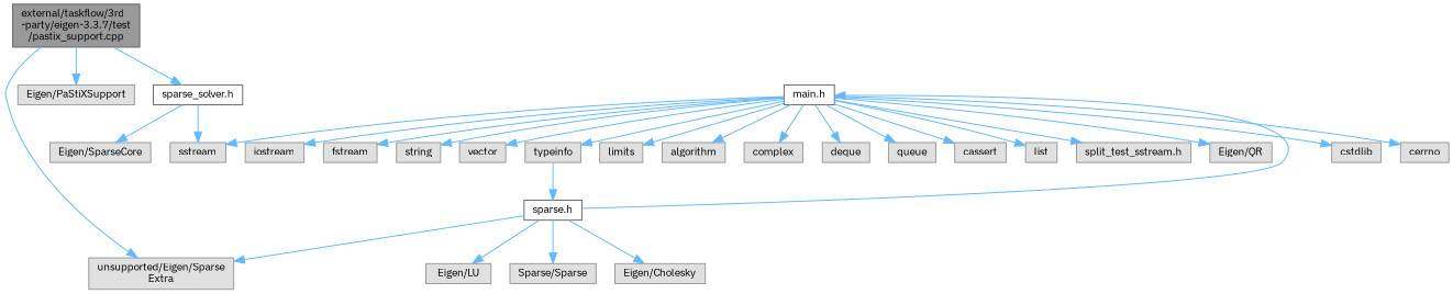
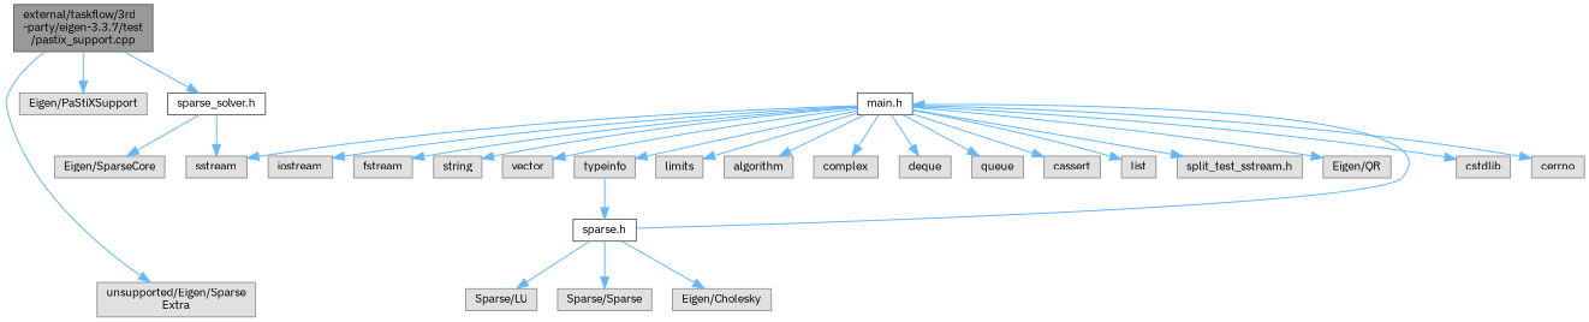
  digraph {
    fontname="IBM Plex Sans"
    node [color=grey60 fillcolor="#E0E0E0" fontname="IBM Plex Sans" fontsize=10 shape=box style=filled]
    edge [color=steelblue1 fontname="IBM Plex Sans" fontsize=10 labelfontname=Helvetica labelfontsize=10 style=solid]
    n1 [color=gray40 fillcolor=grey60 fontcolor=black height=0.2 label="external/taskflow/3rd\l-party/eigen-3.3.7/test\l/pastix_support.cpp" width=0.4]
    n2 [color=grey40 fillcolor=white height=0.2 label="sparse_solver.h" width=0.4]
    n3 [height=0.2 label="unsupported/Eigen/Sparse\lExtra" width=0.4]
    n4 [height=0.2 label="Eigen/PaStiXSupport" width=0.4]
    n5 [height=0.2 label=sstream width=0.4]
    n6 [height=0.2 label="Eigen/SparseCore" width=0.4]
    n7 [color=grey40 fillcolor=white height=0.2 label="sparse.h" width=0.4]
    n8 [color=grey40 fillcolor=white height=0.2 label="main.h" width=0.4]
    n9 [height=0.2 label="Eigen/Cholesky" width=0.4]
-   n10 [height=0.2 label="Eigen/LU" width=0.4]
+   n10 [height=0.2 label="Sparse/LU" width=0.4]
    n11 [height=0.2 label="Sparse/Sparse" width=0.4]
    n12 [height=0.2 label=cstdlib width=0.4]
    n13 [height=0.2 label=cerrno width=0.4]
    n14 [height=0.2 label=iostream width=0.4]
    n15 [height=0.2 label=fstream width=0.4]
    n16 [height=0.2 label=string width=0.4]
    n17 [height=0.2 label=vector width=0.4]
    n18 [height=0.2 label=typeinfo width=0.4]
    n19 [height=0.2 label=limits width=0.4]
    n20 [height=0.2 label=algorithm width=0.4]
    n21 [height=0.2 label=complex width=0.4]
    n22 [height=0.2 label=deque width=0.4]
    n23 [height=0.2 label=queue width=0.4]
    n24 [height=0.2 label=cassert width=0.4]
    n25 [height=0.2 label=list width=0.4]
    n26 [height=0.2 label="split_test_sstream.h" width=0.4]
    n27 [height=0.2 label="Eigen/QR" width=0.4]
    n1 -> n2
    n1 -> n3
    n1 -> n4
    n2 -> n5
    n2 -> n6
-   n7 -> n3
    n7 -> n8
    n7 -> n9
    n7 -> n10
    n7 -> n11
    n8 -> n5
    n8 -> n12
    n8 -> n13
    n8 -> n14
    n8 -> n15
    n8 -> n16
    n8 -> n17
    n8 -> n18
    n8 -> n19
    n8 -> n20
    n8 -> n21
    n8 -> n22
    n8 -> n23
    n8 -> n24
    n8 -> n25
    n8 -> n26
    n8 -> n27
    n18 -> n7
  }
